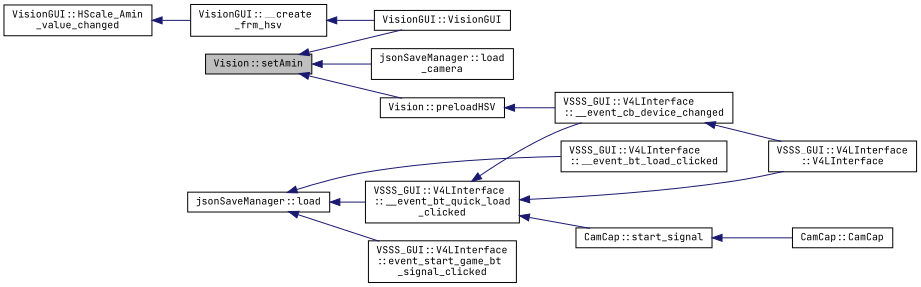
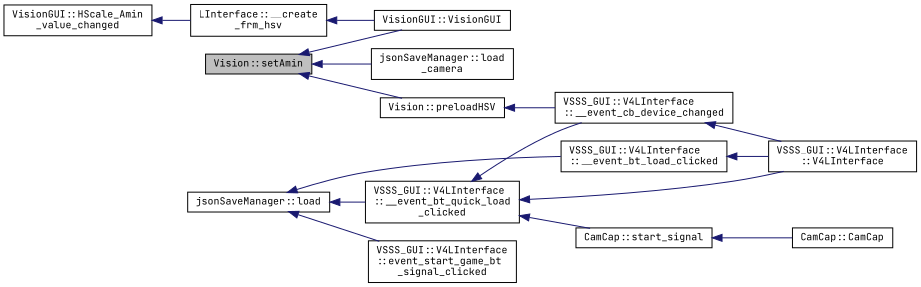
  digraph {
    fontname="JetBrains Mono"
    rankdir=LR
    node [color=black fillcolor=white fontname="JetBrains Mono" fontsize=10 shape=record style=filled]
    edge [color=midnightblue dir=back fontname="JetBrains Mono" fontsize=10 labelfontname=Helvetica labelfontsize=10 style=solid]
    n1 [fillcolor=grey75 fontcolor=black height=0.2 label="Vision::setAmin" width=0.4]
    n2 [height=0.2 label="jsonSaveManager::load\l_camera" width=0.4]
    n3 [height=0.2 label="Vision::preloadHSV" width=0.4]
    n4 [height=0.2 label="VisionGUI::VisionGUI" width=0.4]
    n5 [height=0.2 label="VisionGUI::HScale_Amin\l_value_changed" width=0.4]
-   n6 [height=0.2 label="VisionGUI::__create\l_frm_hsv" width=0.4]
+   n6 [height=0.2 label="LInterface::__create\l_frm_hsv" width=0.4]
    n7 [height=0.2 label="VSSS_GUI::V4LInterface\l::__event_cb_device_changed" width=0.4]
    n8 [height=0.2 label="jsonSaveManager::load" width=0.4]
    n9 [height=0.2 label="VSSS_GUI::V4LInterface\l::__event_bt_load_clicked" width=0.4]
    n10 [height=0.2 label="VSSS_GUI::V4LInterface\l::__event_bt_quick_load\l_clicked" width=0.4]
    n11 [height=0.2 label="VSSS_GUI::V4LInterface\l::event_start_game_bt\l_signal_clicked" width=0.4]
    n12 [height=0.2 label="VSSS_GUI::V4LInterface\l::V4LInterface" width=0.4]
    n13 [height=0.2 label="CamCap::start_signal" width=0.4]
    n14 [height=0.2 label="CamCap::CamCap" width=0.4]
    n1 -> n2
    n1 -> n3
    n1 -> n4
    n3 -> n7
    n5 -> n6
    n6 -> n4
    n7 -> n12
    n8 -> n9
    n8 -> n10
    n8 -> n11
+   n9 -> n12
    n10 -> n7
    n10 -> n12
    n10 -> n13
    n13 -> n14
  }
